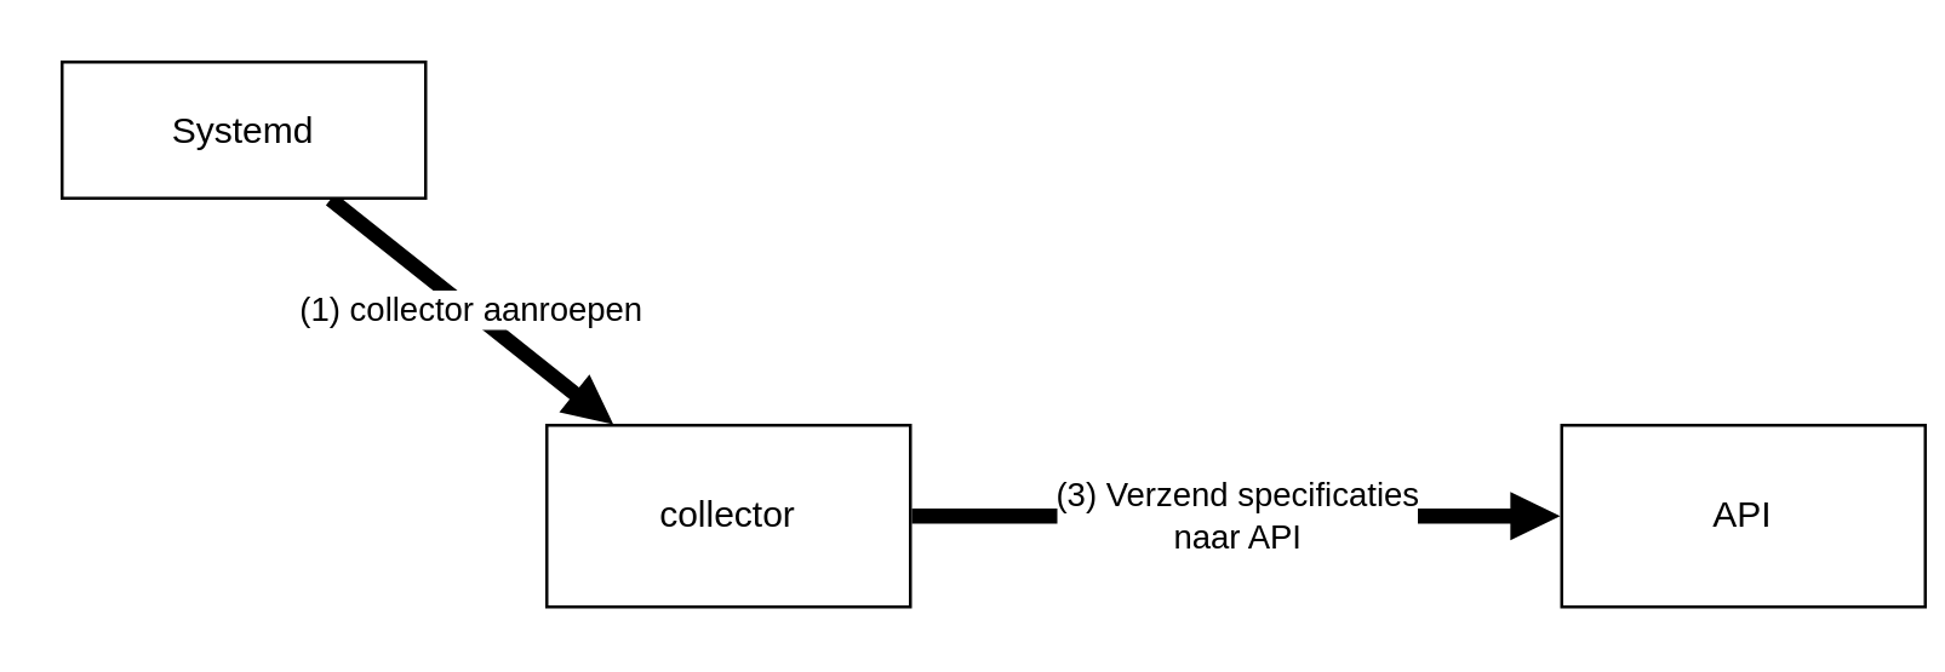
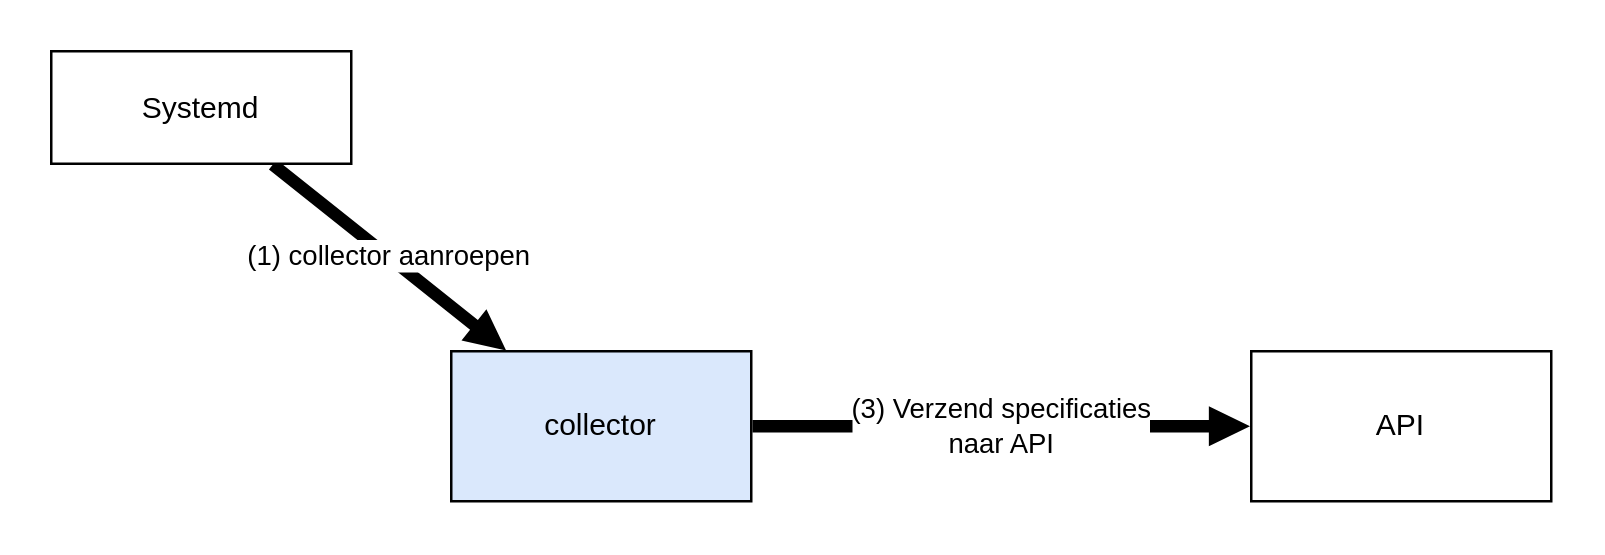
  <mxCell id="0" />
  <mxCell id="1" parent="0" />
  <mxCell id="2" value="(1) collector aanroepen" style="endArrow=classic;html=1;rounded=0;endFill=1;startArrow=none;startFill=0;strokeWidth=1;shape=flexArrow;endSize=5.154;endWidth=10;fillColor=#000000;strokeColor=none;fontSize=11;fillStyle=solid;width=5;fontStyle=0" edge="1" parent="1" source="3" target="4"><mxGeometry relative="1" as="geometry"><mxPoint x="190" y="50" as="sourcePoint" /><mxPoint x="330" y="30" as="targetPoint" /></mxGeometry></mxCell>
  <mxCell id="3" value="Systemd" style="rounded=0;whiteSpace=wrap;html=1;" vertex="1" parent="1"><mxGeometry x="20" y="20" width="120" height="45" as="geometry" /></mxCell>
- <mxCell id="4" value="collector" style="rounded=0;whiteSpace=wrap;html=1;" vertex="1" parent="1"><mxGeometry x="180" y="140" width="120" height="60" as="geometry" /></mxCell>
- <mxCell id="5" value="API" style="rounded=0;whiteSpace=wrap;html=1;" vertex="1" parent="1"><mxGeometry x="515" y="140" width="120" height="60" as="geometry" /></mxCell>
+ <mxCell id="4" value="collector" style="rounded=0;whiteSpace=wrap;html=1;fillColor=#dae8fc;" vertex="1" parent="1"><mxGeometry x="180" y="140" width="120" height="60" as="geometry" /></mxCell>
+ <mxCell id="5" value="API" style="rounded=0;whiteSpace=wrap;html=1;" vertex="1" parent="1"><mxGeometry x="500" y="140" width="120" height="60" as="geometry" /></mxCell>
  <mxCell id="6" value="(3) Verzend specificaties&lt;br&gt;naar API" style="endArrow=classic;html=1;rounded=0;endFill=1;startArrow=none;startFill=0;strokeWidth=1;shape=flexArrow;endSize=5.154;endWidth=10;fillColor=#000000;strokeColor=none;fontSize=11;fillStyle=solid;width=5;fontStyle=0" edge="1" parent="1" source="4" target="5"><mxGeometry relative="1" as="geometry"><mxPoint x="-10" y="180" as="sourcePoint" /><mxPoint x="190" y="180" as="targetPoint" /><mxPoint as="offset" /></mxGeometry></mxCell>
